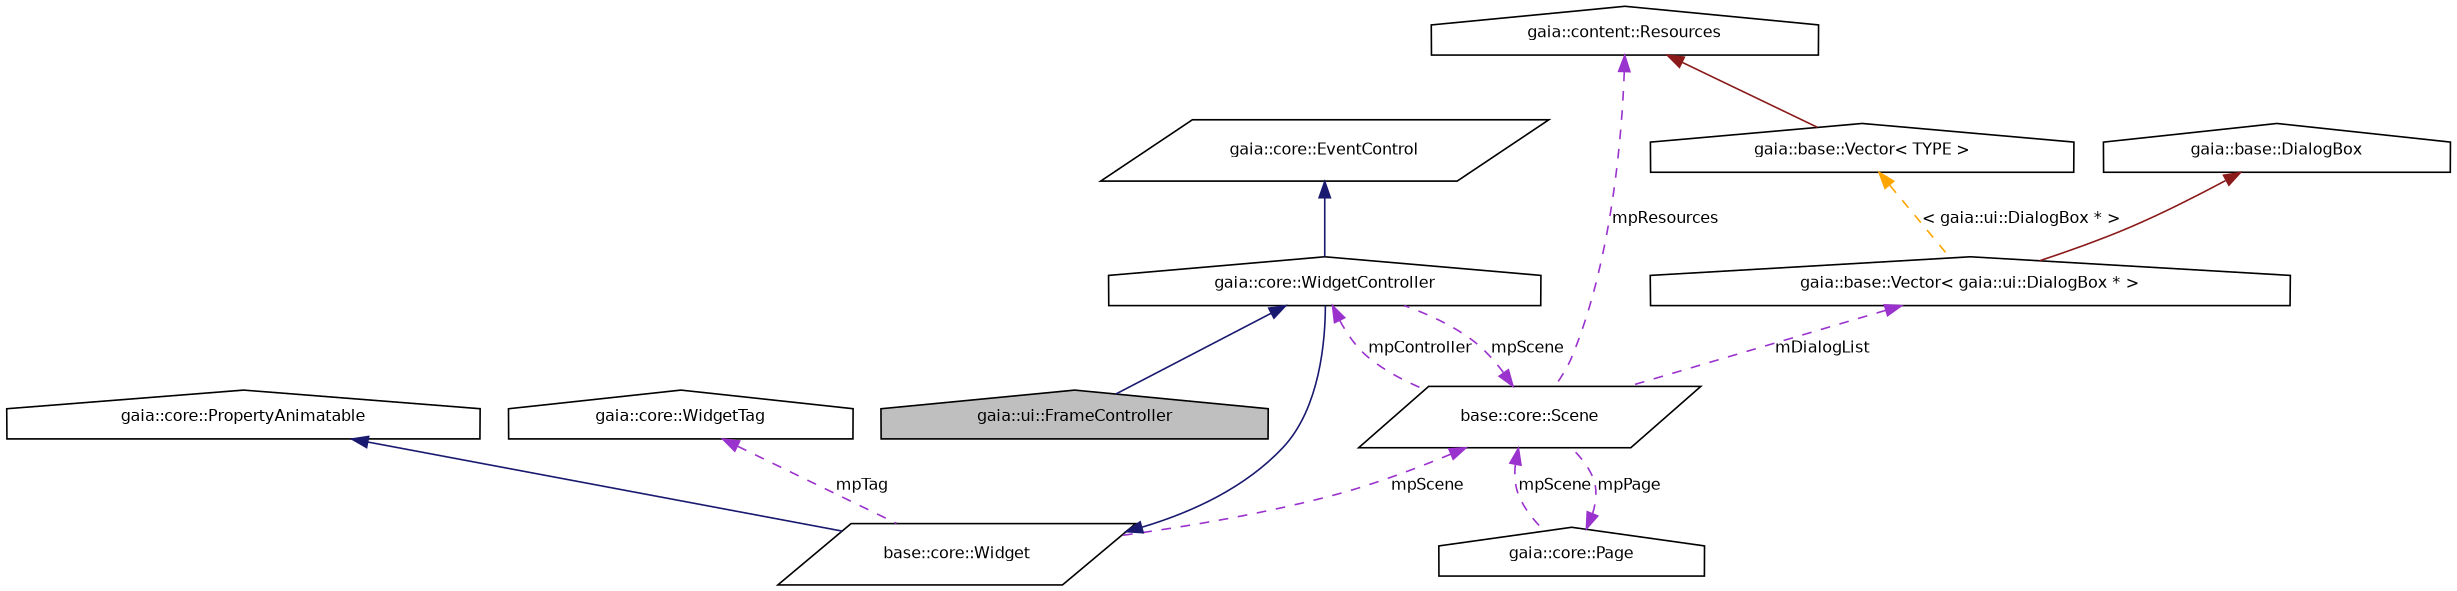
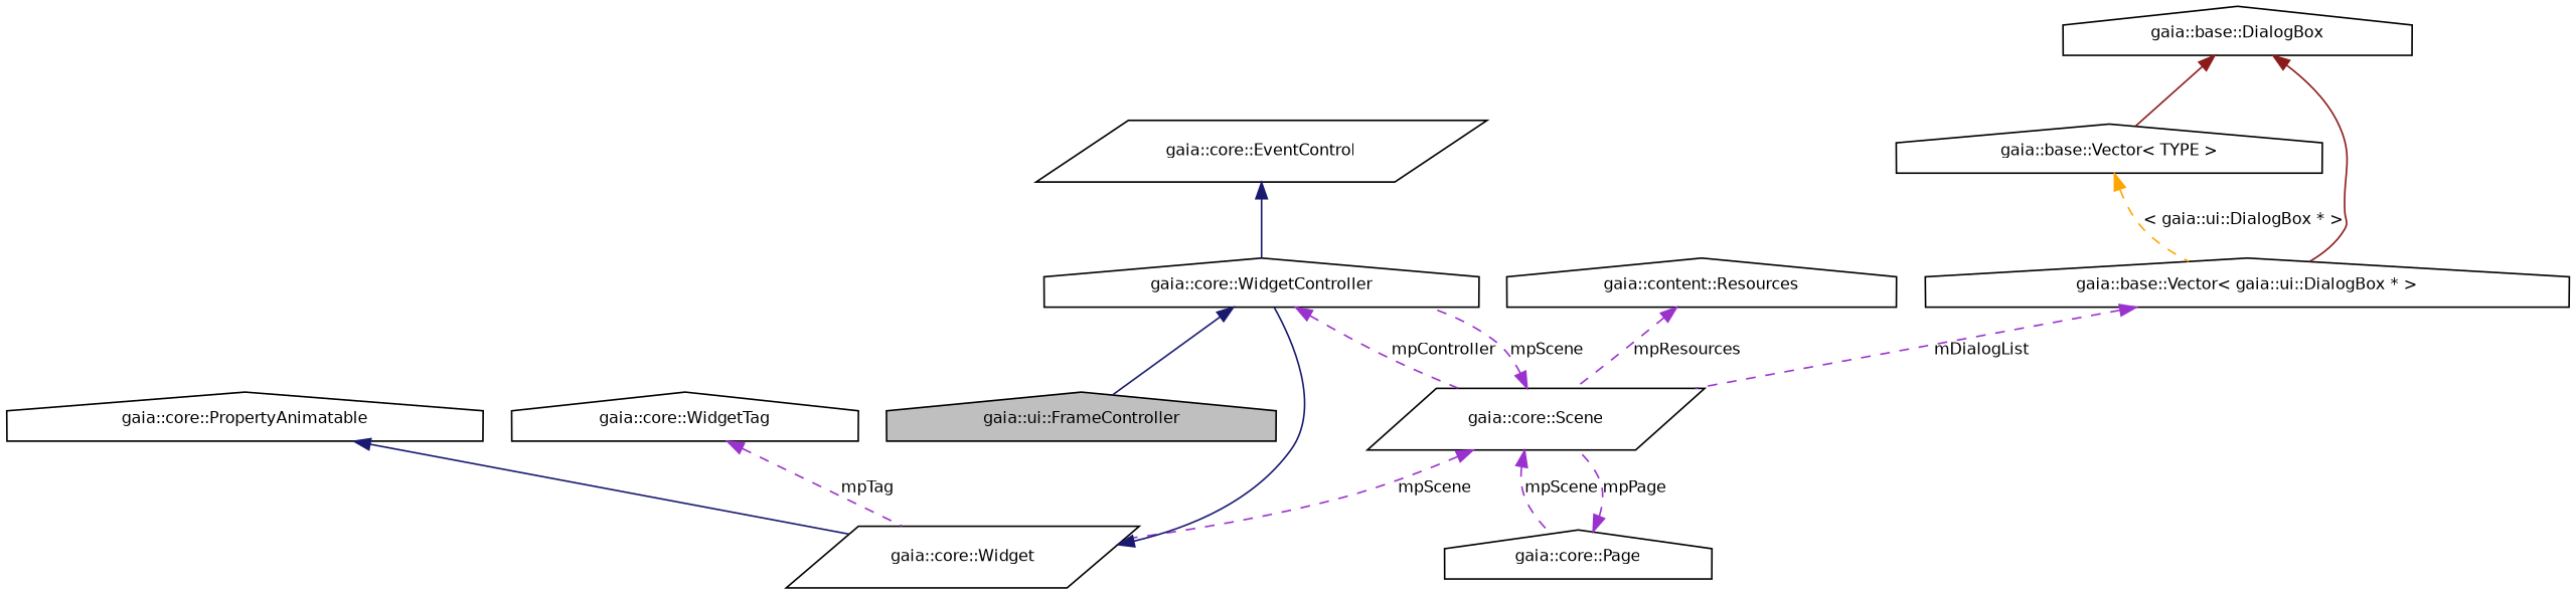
  digraph {
    rankdir=TB
    node [color=black fillcolor=white fontname=Helvetica fontsize=10 shape=house style=filled]
    edge [color=darkorchid3 dir=back fontname=Helvetica fontsize=10 labelfontname=Helvetica labelfontsize=10 style=dashed]
    n1 [fillcolor=grey75 fontcolor=black height=0.2 label="gaia::ui::FrameController" width=0.4]
    n2 [height=0.2 label="gaia::core::WidgetController" width=0.4]
-   n3 [height=0.2 label="base::core::Scene" shape=parallelogram width=0.4]
-   n4 [height=0.2 label="base::core::Widget" shape=parallelogram width=0.4]
+   n3 [height=0.2 label="gaia::core::Scene" shape=parallelogram width=0.4]
+   n4 [height=0.2 label="gaia::core::Widget" shape=parallelogram width=0.4]
    n5 [height=0.2 label="gaia::core::Page" width=0.4]
    n6 [height=0.2 label="gaia::core::PropertyAnimatable" width=0.4]
    n7 [height=0.2 label="gaia::content::Resources" width=0.4]
    n8 [height=0.2 label="gaia::base::Vector\< gaia::ui::DialogBox * \>" width=0.4]
    n9 [height=0.2 label="gaia::base::DialogBox" width=0.4]
    n10 [height=0.2 label="gaia::base::Vector\< TYPE \>" width=0.4]
    n11 [height=0.2 label="gaia::core::WidgetTag" width=0.4]
    n12 [height=0.2 label="gaia::core::EventControl" shape=parallelogram width=0.4]
    n2 -> n1 [color=midnightblue style=solid]
    n2 -> n3 [label=mpController]
    n3 -> n2 [label=mpScene]
    n3 -> n4 [label=mpScene]
    n3 -> n5 [label=mpScene]
    n4 -> n2 [color=midnightblue style=solid]
    n5 -> n3 [label=mpPage]
    n6 -> n4 [color=midnightblue style=solid]
    n7 -> n3 [label=mpResources]
    n8 -> n3 [label=mDialogList]
    n9 -> n8 [color=firebrick4 style=solid]
-   n7 -> n10 [color=firebrick4 style=solid]
+   n9 -> n10 [color=firebrick4 style=solid]
    n10 -> n8 [color=orange label="\< gaia::ui::DialogBox * \>"]
    n11 -> n4 [label=mpTag]
    n12 -> n2 [color=midnightblue style=solid]
  }
